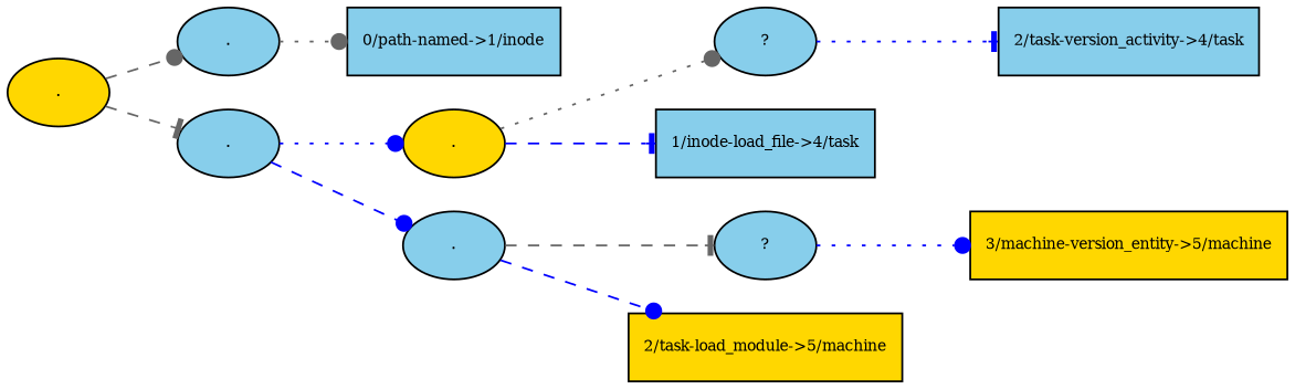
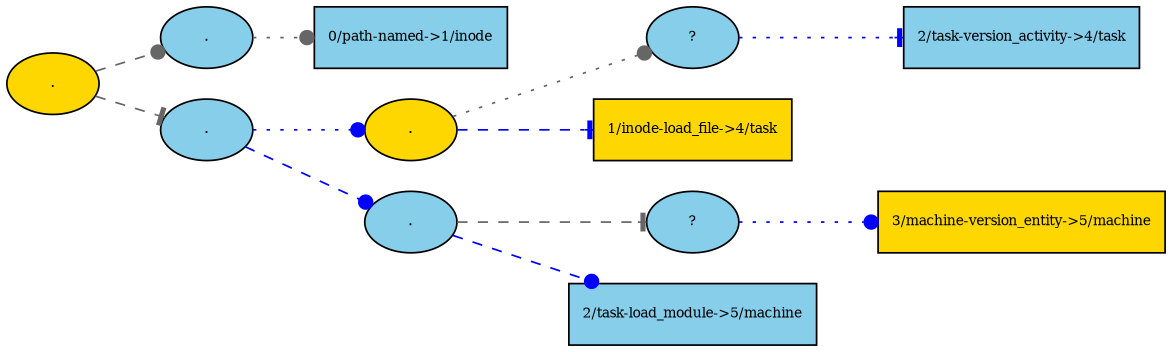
  digraph {
    rankdir=LR
    node [fillcolor=skyblue fontsize=8 shape=ellipse style=filled]
    edge [arrowhead=dot color=blue fontsize=8 style=dashed]
    n1 [fillcolor=gold label="."]
    n2 [label="."]
    n3 [label="."]
    n4 [label="0/path-named->1/inode" shape=rectangle]
    n5 [fillcolor=gold label="."]
    n6 [label="."]
    n7 [label="?"]
-   n8 [label="1/inode-load_file->4/task" shape=rectangle]
+   n8 [fillcolor=gold label="1/inode-load_file->4/task" shape=rectangle]
    n9 [label="?"]
-   n10 [fillcolor=gold label="2/task-load_module->5/machine" shape=rectangle]
+   n10 [label="2/task-load_module->5/machine" shape=rectangle]
    n11 [label="2/task-version_activity->4/task" shape=rectangle]
    n12 [fillcolor=gold label="3/machine-version_entity->5/machine" shape=rectangle]
    n1 -> n2 [color=gray40]
    n1 -> n3 [arrowhead=tee color=gray40]
    n2 -> n4 [color=gray40 style=dotted]
    n3 -> n5 [style=dotted]
    n3 -> n6
    n5 -> n7 [color=gray40 style=dotted]
    n5 -> n8 [arrowhead=tee]
    n6 -> n9 [arrowhead=tee color=gray40]
    n6 -> n10
    n7 -> n11 [arrowhead=tee style=dotted]
    n9 -> n12 [style=dotted]
  }
